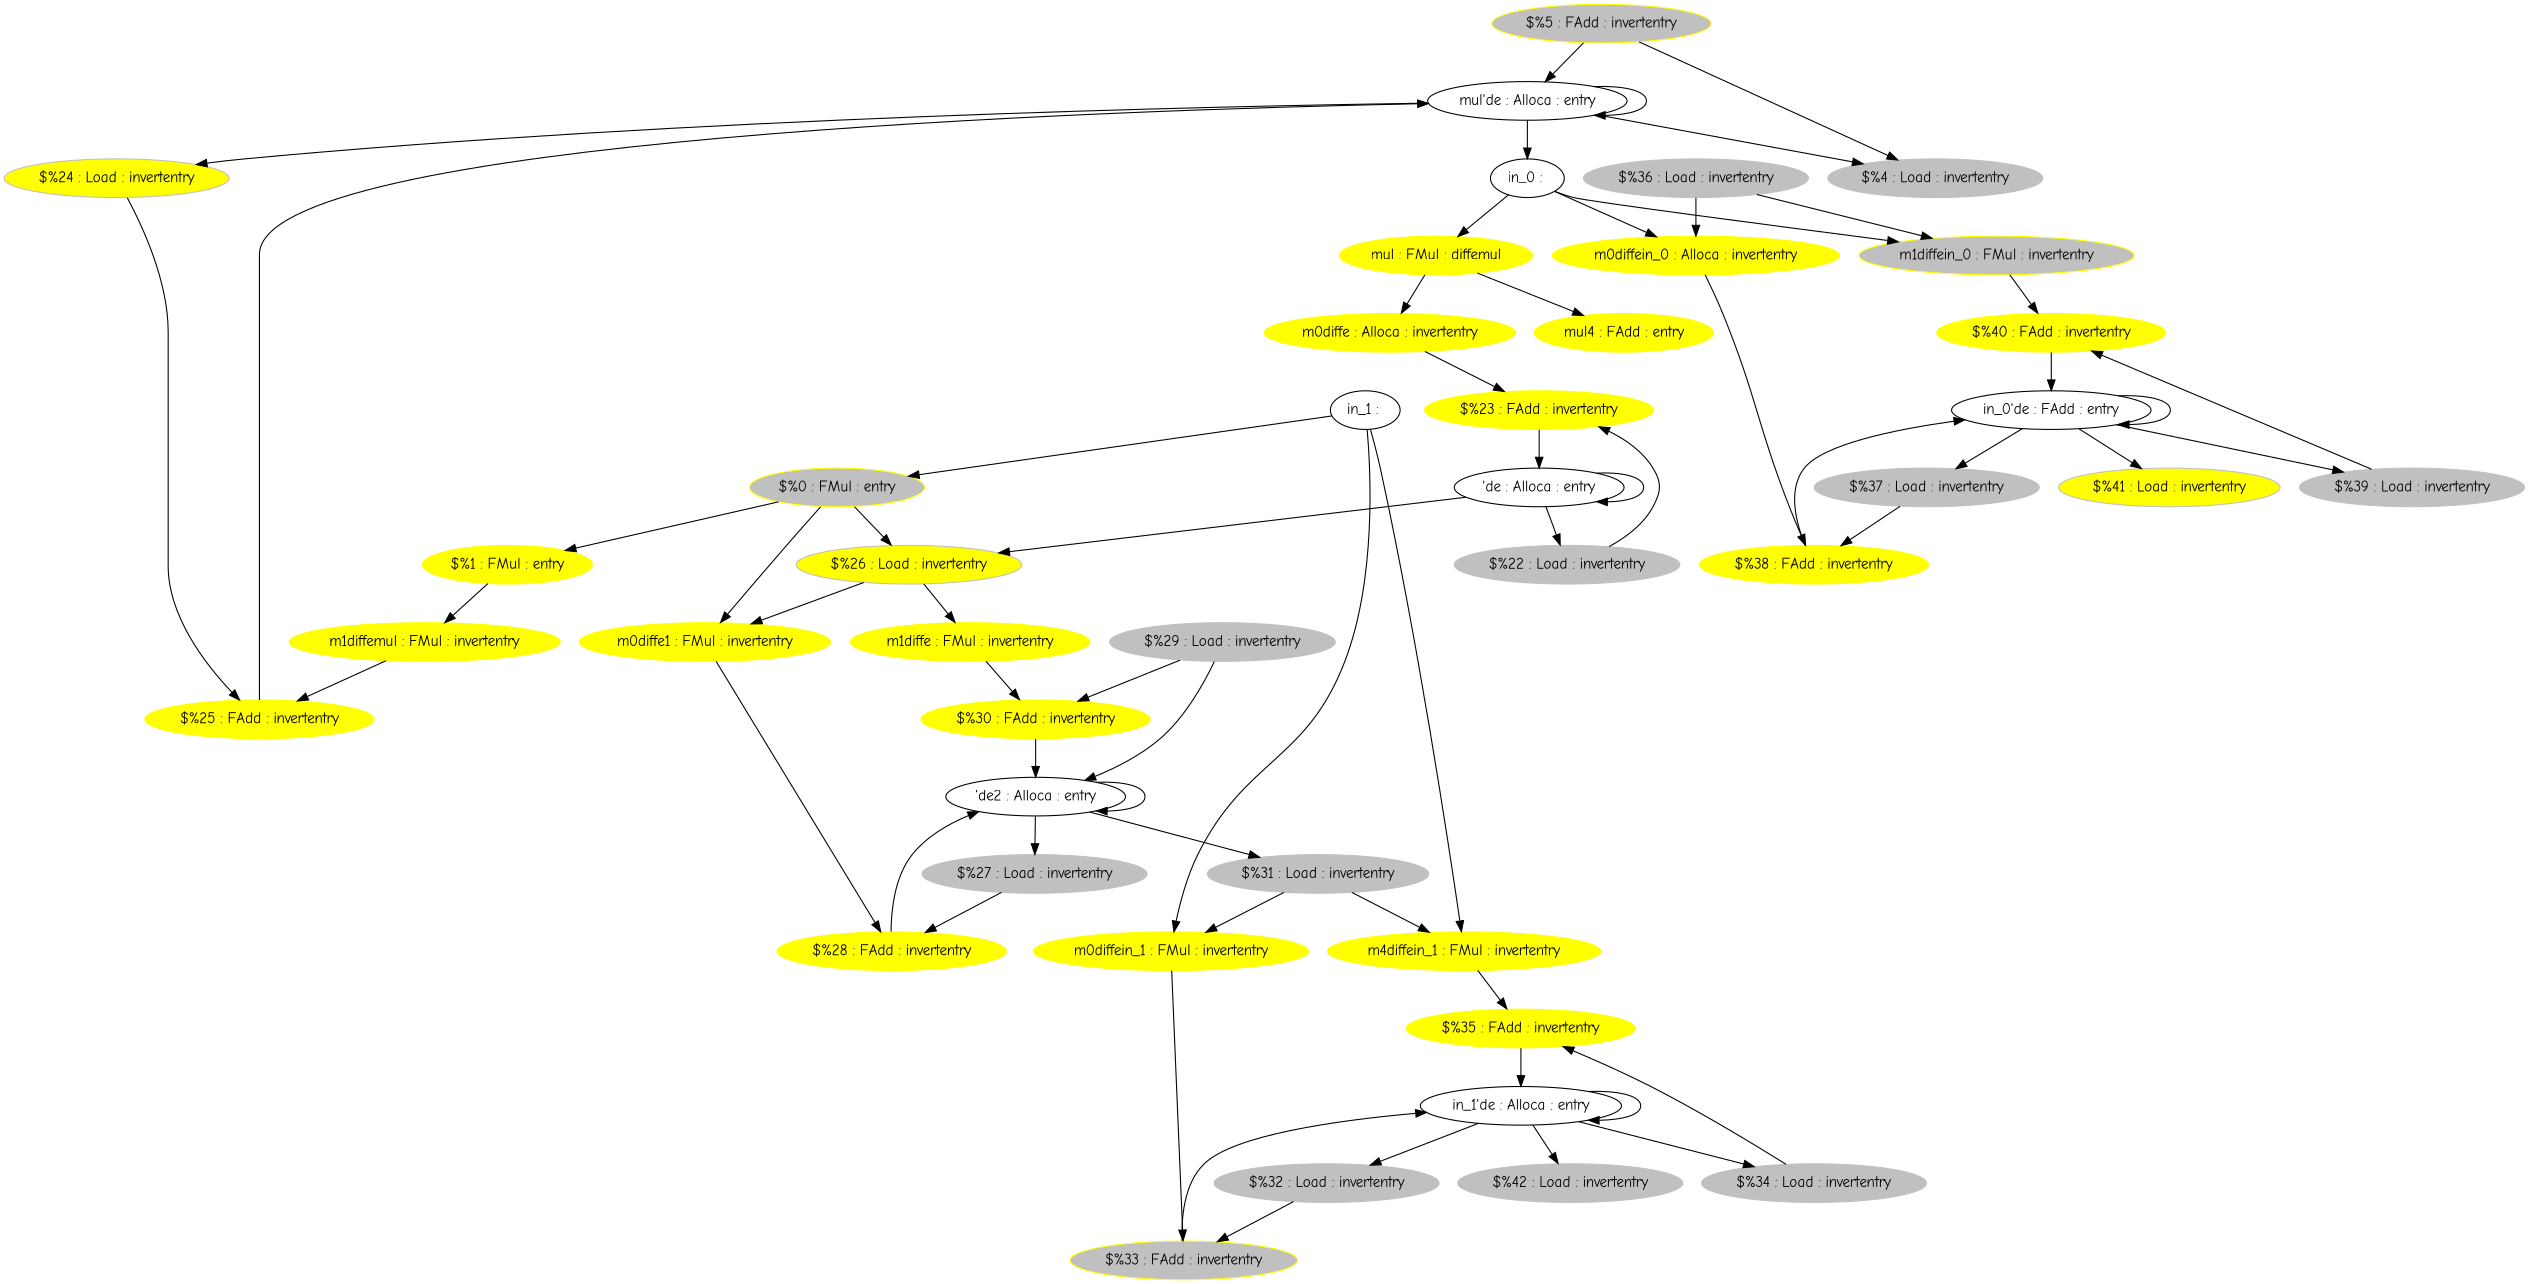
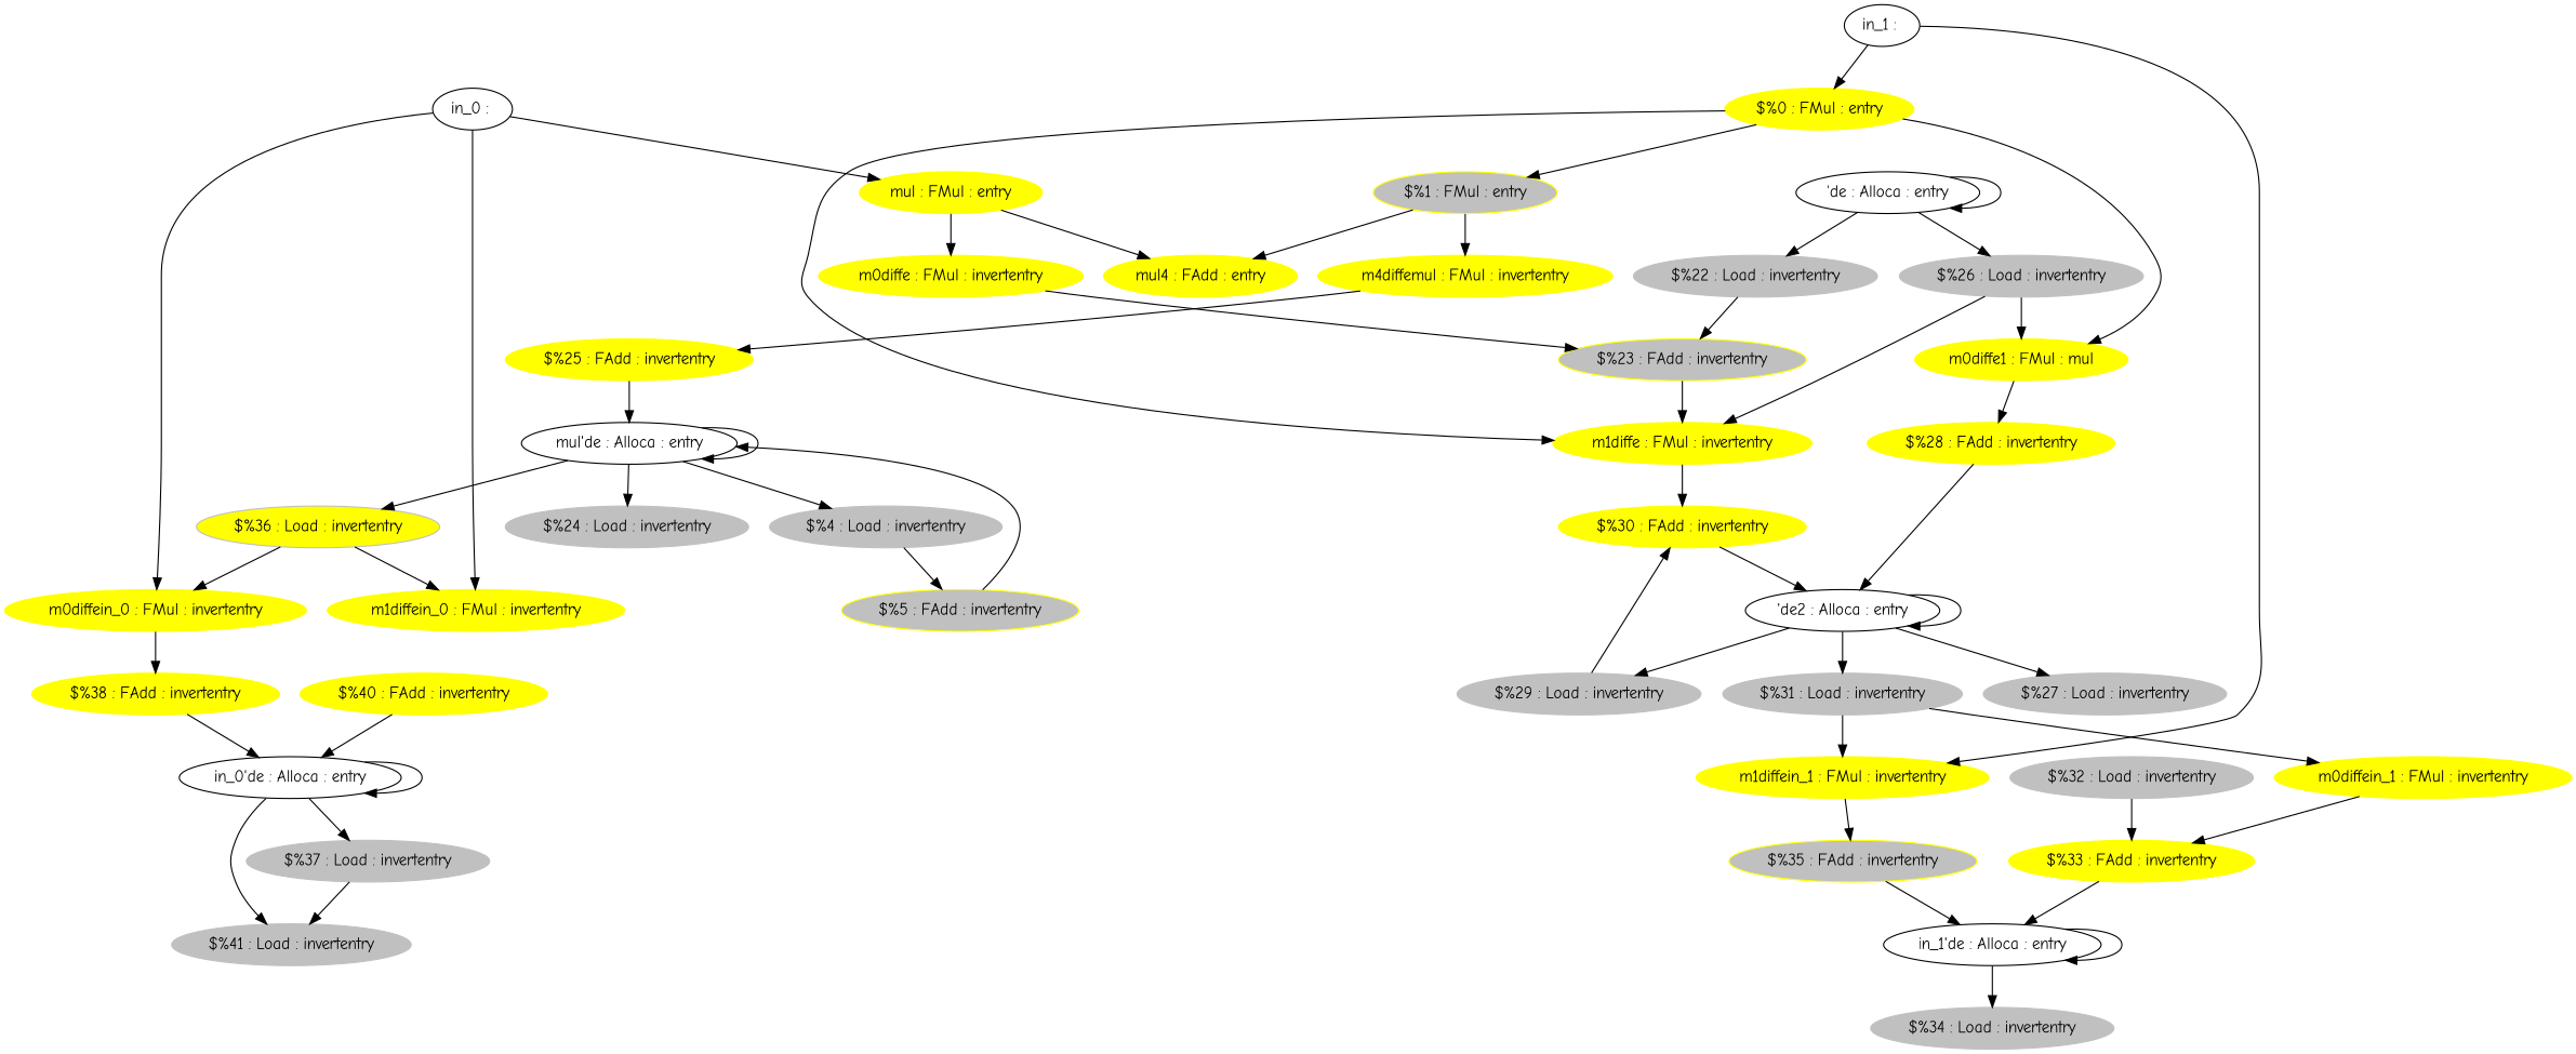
  digraph {
    fontname="Comic Neue"
    node [fontname="Comic Neue" color=yellow style=filled]
    edge [fontname="Comic Neue"]
    "mul'de : Alloca : entry" [color="" style=""]
-   "$%36 : Load : invertentry" [color=gray]
-   "$%24 : Load : invertentry" [color=gray fillcolor=yellow]
+   "$%36 : Load : invertentry" [color=gray fillcolor=yellow]
+   "$%24 : Load : invertentry" [color=gray]
    "$%4 : Load : invertentry" [color=gray]
-   "m1diffein_0 : FMul : invertentry" [fillcolor=gray]
-   "m0diffein_0 : FMul : invertentry" [label="m0diffein_0 : Alloca : invertentry"]
+   "m1diffein_0 : FMul : invertentry"
+   "m0diffein_0 : FMul : invertentry"
    "$%25 : FAdd : invertentry"
    "$%5 : FAdd : invertentry" [fillcolor=gray]
    "$%40 : FAdd : invertentry"
    "$%38 : FAdd : invertentry"
-   "m0diffe : FMul : invertentry" [label="m0diffe : Alloca : invertentry"]
-   "$%23 : FAdd : invertentry"
+   "m0diffe : FMul : invertentry"
+   "$%23 : FAdd : invertentry" [fillcolor=gray]
    "'de : Alloca : entry" [color="" style=""]
-   "$%26 : Load : invertentry" [color=gray fillcolor=yellow]
+   "$%26 : Load : invertentry" [color=gray]
    "$%22 : Load : invertentry" [color=gray]
    "in_0 : " [color="" style=""]
-   "mul : FMul : entry" [label="mul : FMul : diffemul"]
+   "mul : FMul : entry"
    n18 [label="mul4 : FAdd : entry"]
-   "in_0'de : Alloca : entry" [label="in_0'de : FAdd : entry" color="" style=""]
-   "m1diffein_1 : FMul : invertentry" [label="m4diffein_1 : FMul : invertentry"]
-   "$%35 : FAdd : invertentry"
+   "in_0'de : Alloca : entry" [color="" style=""]
+   "m1diffein_1 : FMul : invertentry"
+   "$%35 : FAdd : invertentry" [fillcolor=gray]
    "in_1 : " [color="" style=""]
    "m0diffein_1 : FMul : invertentry"
-   "$%0 : FMul : entry" [fillcolor=gray]
-   "$%33 : FAdd : invertentry" [fillcolor=gray]
+   "$%0 : FMul : entry"
+   "$%33 : FAdd : invertentry"
    "m1diffe : FMul : invertentry"
-   "m0diffe1 : FMul : invertentry"
-   "$%1 : FMul : entry"
+   "m0diffe1 : FMul : invertentry" [label="m0diffe1 : FMul : mul"]
+   "$%1 : FMul : entry" [fillcolor=gray]
    "in_1'de : Alloca : entry" [color="" style=""]
    "$%30 : FAdd : invertentry"
    "$%28 : FAdd : invertentry"
-   "m1diffemul : FMul : invertentry"
+   "m1diffemul : FMul : invertentry" [label="m4diffemul : FMul : invertentry"]
    "'de2 : Alloca : entry" [color="" style=""]
    "$%31 : Load : invertentry" [color=gray]
    "$%29 : Load : invertentry" [color=gray]
    "$%27 : Load : invertentry" [color=gray]
-   "$%42 : Load : invertentry" [color=gray]
    "$%34 : Load : invertentry" [color=gray]
    "$%32 : Load : invertentry" [color=gray]
    "$%37 : Load : invertentry" [color=gray]
-   "$%41 : Load : invertentry" [color=gray fillcolor=yellow]
-   "$%39 : Load : invertentry" [color=gray]
+   "$%41 : Load : invertentry" [color=gray]
    "mul'de : Alloca : entry" -> "mul'de : Alloca : entry"
-   "mul'de : Alloca : entry" -> "in_0 : "
+   "mul'de : Alloca : entry" -> "$%36 : Load : invertentry"
    "mul'de : Alloca : entry" -> "$%24 : Load : invertentry"
    "mul'de : Alloca : entry" -> "$%4 : Load : invertentry"
    "$%36 : Load : invertentry" -> "m1diffein_0 : FMul : invertentry"
    "$%36 : Load : invertentry" -> "m0diffein_0 : FMul : invertentry"
-   "$%24 : Load : invertentry" -> "$%25 : FAdd : invertentry"
-   "$%5 : FAdd : invertentry" -> "$%4 : Load : invertentry"
-   "m1diffein_0 : FMul : invertentry" -> "$%40 : FAdd : invertentry"
+   "$%4 : Load : invertentry" -> "$%5 : FAdd : invertentry"
    "m0diffein_0 : FMul : invertentry" -> "$%38 : FAdd : invertentry"
    "$%25 : FAdd : invertentry" -> "mul'de : Alloca : entry"
    "$%5 : FAdd : invertentry" -> "mul'de : Alloca : entry"
    "$%40 : FAdd : invertentry" -> "in_0'de : Alloca : entry"
    "$%38 : FAdd : invertentry" -> "in_0'de : Alloca : entry"
    "m0diffe : FMul : invertentry" -> "$%23 : FAdd : invertentry"
-   "$%23 : FAdd : invertentry" -> "'de : Alloca : entry"
+   "$%23 : FAdd : invertentry" -> "m1diffe : FMul : invertentry"
    "'de : Alloca : entry" -> "'de : Alloca : entry"
    "'de : Alloca : entry" -> "$%26 : Load : invertentry"
    "'de : Alloca : entry" -> "$%22 : Load : invertentry"
    "$%26 : Load : invertentry" -> "m1diffe : FMul : invertentry"
    "$%26 : Load : invertentry" -> "m0diffe1 : FMul : invertentry"
    "$%22 : Load : invertentry" -> "$%23 : FAdd : invertentry"
    "in_0 : " -> "m1diffein_0 : FMul : invertentry"
    "in_0 : " -> "m0diffein_0 : FMul : invertentry"
    "in_0 : " -> "mul : FMul : entry"
    "mul : FMul : entry" -> "m0diffe : FMul : invertentry"
    "mul : FMul : entry" -> n18
    "in_0'de : Alloca : entry" -> "in_0'de : Alloca : entry"
    "in_0'de : Alloca : entry" -> "$%37 : Load : invertentry"
    "in_0'de : Alloca : entry" -> "$%41 : Load : invertentry"
-   "in_0'de : Alloca : entry" -> "$%39 : Load : invertentry"
    "m1diffein_1 : FMul : invertentry" -> "$%35 : FAdd : invertentry"
    "$%35 : FAdd : invertentry" -> "in_1'de : Alloca : entry"
    "in_1 : " -> "m1diffein_1 : FMul : invertentry"
-   "in_1 : " -> "m0diffein_1 : FMul : invertentry"
    "in_1 : " -> "$%0 : FMul : entry"
    "m0diffein_1 : FMul : invertentry" -> "$%33 : FAdd : invertentry"
-   "$%0 : FMul : entry" -> "$%26 : Load : invertentry"
+   "$%0 : FMul : entry" -> "m1diffe : FMul : invertentry"
    "$%0 : FMul : entry" -> "m0diffe1 : FMul : invertentry"
    "$%0 : FMul : entry" -> "$%1 : FMul : entry"
    "$%33 : FAdd : invertentry" -> "in_1'de : Alloca : entry"
    "m1diffe : FMul : invertentry" -> "$%30 : FAdd : invertentry"
    "m0diffe1 : FMul : invertentry" -> "$%28 : FAdd : invertentry"
+   "$%1 : FMul : entry" -> n18
    "$%1 : FMul : entry" -> "m1diffemul : FMul : invertentry"
    "in_1'de : Alloca : entry" -> "in_1'de : Alloca : entry"
-   "in_1'de : Alloca : entry" -> "$%42 : Load : invertentry"
    "in_1'de : Alloca : entry" -> "$%34 : Load : invertentry"
-   "in_1'de : Alloca : entry" -> "$%32 : Load : invertentry"
    "$%30 : FAdd : invertentry" -> "'de2 : Alloca : entry"
    "$%28 : FAdd : invertentry" -> "'de2 : Alloca : entry"
    "m1diffemul : FMul : invertentry" -> "$%25 : FAdd : invertentry"
    "'de2 : Alloca : entry" -> "'de2 : Alloca : entry"
    "'de2 : Alloca : entry" -> "$%31 : Load : invertentry"
-   "$%29 : Load : invertentry" -> "'de2 : Alloca : entry"
+   "'de2 : Alloca : entry" -> "$%29 : Load : invertentry"
    "'de2 : Alloca : entry" -> "$%27 : Load : invertentry"
    "$%31 : Load : invertentry" -> "m1diffein_1 : FMul : invertentry"
    "$%31 : Load : invertentry" -> "m0diffein_1 : FMul : invertentry"
    "$%29 : Load : invertentry" -> "$%30 : FAdd : invertentry"
-   "$%27 : Load : invertentry" -> "$%28 : FAdd : invertentry"
-   "$%34 : Load : invertentry" -> "$%35 : FAdd : invertentry"
    "$%32 : Load : invertentry" -> "$%33 : FAdd : invertentry"
-   "$%37 : Load : invertentry" -> "$%38 : FAdd : invertentry"
-   "$%39 : Load : invertentry" -> "$%40 : FAdd : invertentry"
+   "$%37 : Load : invertentry" -> "$%41 : Load : invertentry"
  }
